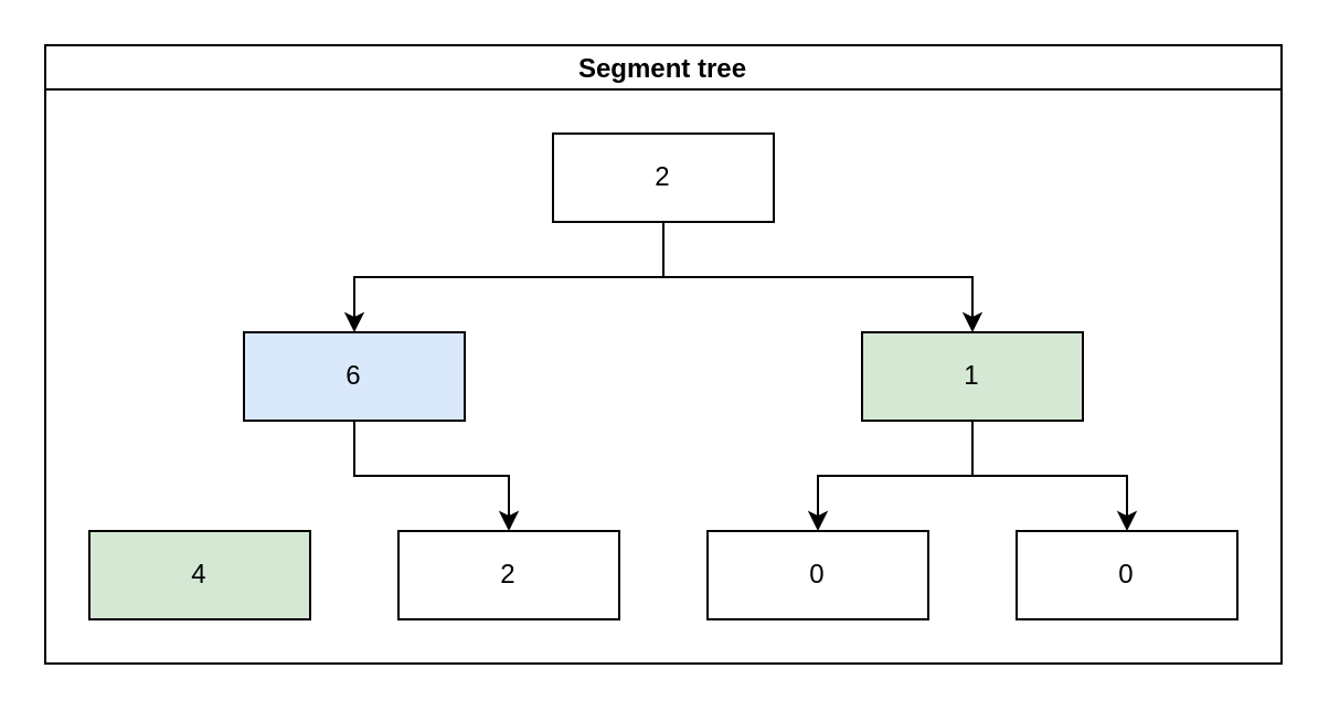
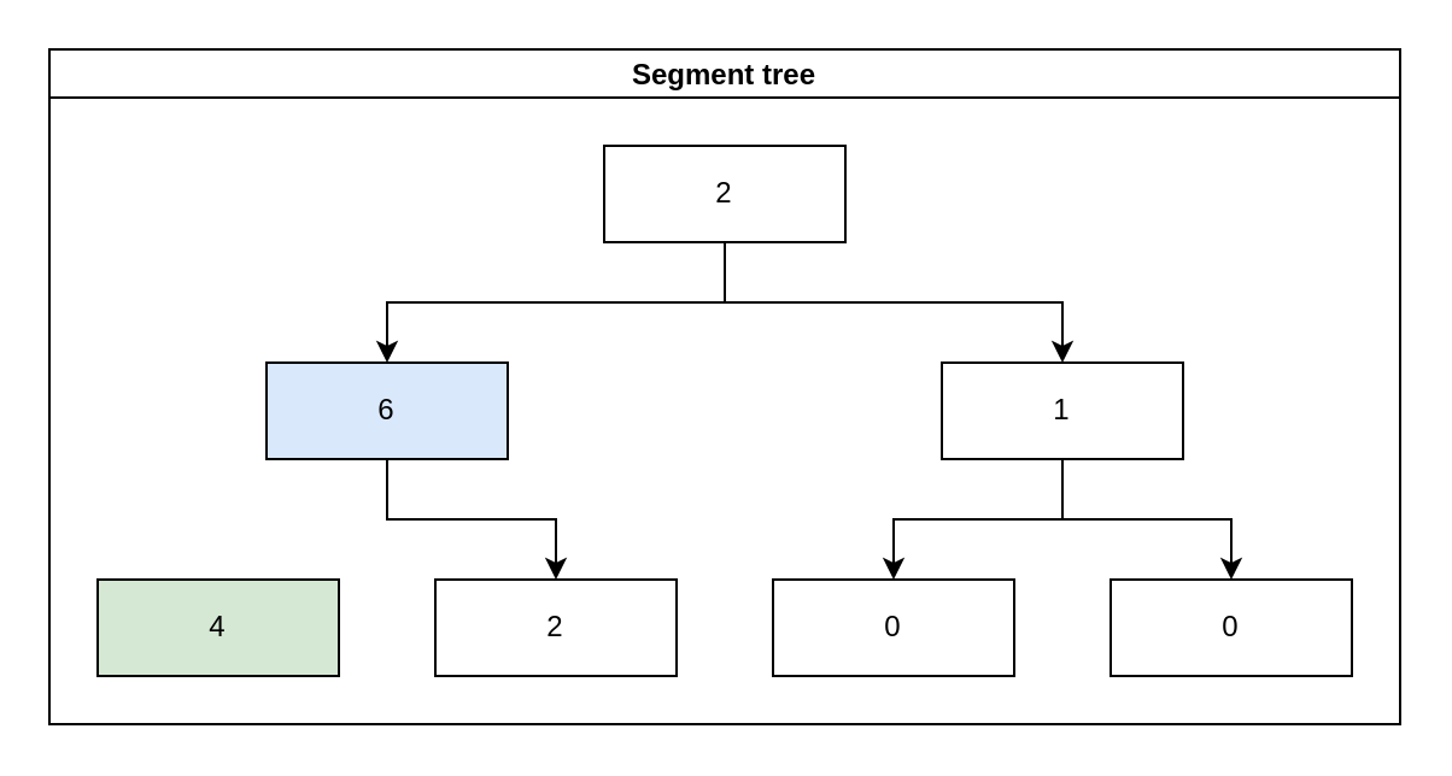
  <mxCell id="0" />
  <mxCell id="1" parent="0" />
  <mxCell id="2" value="Segment tree" style="swimlane;startSize=20;horizontal=1;childLayout=treeLayout;horizontalTree=0;resizable=0;containerType=tree;" vertex="1" parent="1"><mxGeometry x="20" y="20" width="560" height="280" as="geometry" /></mxCell>
  <mxCell id="3" value="2" style="whiteSpace=wrap;html=1;" vertex="1" parent="2"><mxGeometry x="230" y="40" width="100" height="40" as="geometry" /></mxCell>
- <mxCell id="4" value="1" style="whiteSpace=wrap;html=1;fillColor=#d5e8d4;" vertex="1" parent="2"><mxGeometry x="370" y="130" width="100" height="40" as="geometry" /></mxCell>
+ <mxCell id="4" value="1" style="whiteSpace=wrap;html=1;" vertex="1" parent="2"><mxGeometry x="370" y="130" width="100" height="40" as="geometry" /></mxCell>
  <mxCell id="5" value="" style="edgeStyle=elbowEdgeStyle;elbow=vertical;html=1;rounded=0;" edge="1" parent="2" source="3" target="4"><mxGeometry relative="1" as="geometry" /></mxCell>
  <mxCell id="6" value="6" style="whiteSpace=wrap;html=1;fillColor=#dae8fc;" vertex="1" parent="2"><mxGeometry x="90" y="130" width="100" height="40" as="geometry" /></mxCell>
  <mxCell id="7" value="" style="edgeStyle=elbowEdgeStyle;elbow=vertical;html=1;rounded=0;" edge="1" parent="2" source="3" target="6"><mxGeometry relative="1" as="geometry" /></mxCell>
  <mxCell id="8" value="4" style="whiteSpace=wrap;html=1;fillColor=#d5e8d4;" vertex="1" parent="2"><mxGeometry x="20" y="220" width="100" height="40" as="geometry" /></mxCell>
  <mxCell id="9" value="" style="edgeStyle=elbowEdgeStyle;elbow=vertical;html=1;rounded=0;" edge="1" target="10" source="6" parent="2"><mxGeometry relative="1" as="geometry"><mxPoint x="172" y="440" as="sourcePoint" /></mxGeometry></mxCell>
  <mxCell id="10" value="2" style="whiteSpace=wrap;html=1;" vertex="1" parent="2"><mxGeometry x="160" y="220" width="100" height="40" as="geometry" /></mxCell>
  <mxCell id="11" value="" style="edgeStyle=elbowEdgeStyle;elbow=vertical;html=1;rounded=0;" edge="1" target="12" source="4" parent="2"><mxGeometry relative="1" as="geometry"><mxPoint x="340" y="440" as="sourcePoint" /></mxGeometry></mxCell>
  <mxCell id="12" value="0" style="whiteSpace=wrap;html=1;" vertex="1" parent="2"><mxGeometry x="300" y="220" width="100" height="40" as="geometry" /></mxCell>
  <mxCell id="13" value="" style="edgeStyle=elbowEdgeStyle;elbow=vertical;html=1;rounded=0;" edge="1" target="14" source="4" parent="2"><mxGeometry relative="1" as="geometry"><mxPoint x="340" y="440" as="sourcePoint" /></mxGeometry></mxCell>
  <mxCell id="14" value="0" style="whiteSpace=wrap;html=1;" vertex="1" parent="2"><mxGeometry x="440" y="220" width="100" height="40" as="geometry" /></mxCell>
